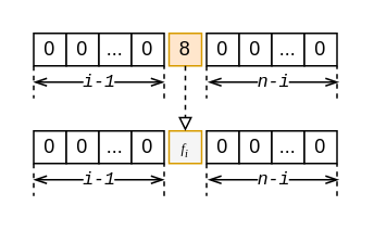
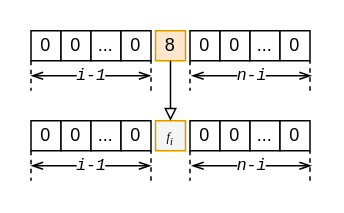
  <mxCell id="0" />
  <mxCell id="1" parent="0" />
  <mxCell id="2" value="0" style="rounded=0;whiteSpace=wrap;html=1;" vertex="1" parent="1"><mxGeometry x="20" y="20" width="20" height="20" as="geometry" /></mxCell>
  <mxCell id="3" value="0" style="rounded=0;whiteSpace=wrap;html=1;" vertex="1" parent="1"><mxGeometry x="40" y="20" width="20" height="20" as="geometry" /></mxCell>
  <mxCell id="4" value="..." style="rounded=0;whiteSpace=wrap;html=1;" vertex="1" parent="1"><mxGeometry x="60" y="20" width="20" height="20" as="geometry" /></mxCell>
  <mxCell id="5" value="0" style="rounded=0;whiteSpace=wrap;html=1;" vertex="1" parent="1"><mxGeometry x="80" y="20" width="20" height="20" as="geometry" /></mxCell>
  <mxCell id="6" value="0" style="rounded=0;whiteSpace=wrap;html=1;" vertex="1" parent="1"><mxGeometry x="126" y="20" width="20" height="20" as="geometry" /></mxCell>
  <mxCell id="7" value="0" style="rounded=0;whiteSpace=wrap;html=1;" vertex="1" parent="1"><mxGeometry x="146" y="20" width="20" height="20" as="geometry" /></mxCell>
  <mxCell id="8" value="..." style="rounded=0;whiteSpace=wrap;html=1;" vertex="1" parent="1"><mxGeometry x="166" y="20" width="20" height="20" as="geometry" /></mxCell>
  <mxCell id="9" value="0" style="rounded=0;whiteSpace=wrap;html=1;" vertex="1" parent="1"><mxGeometry x="186" y="20" width="20" height="20" as="geometry" /></mxCell>
  <mxCell id="10" value="8" style="rounded=0;whiteSpace=wrap;html=1;fillColor=#ffe6cc;strokeColor=#d79b00;" vertex="1" parent="1"><mxGeometry x="103" y="20" width="20" height="20" as="geometry" /></mxCell>
  <mxCell id="11" value="" style="endArrow=none;dashed=1;html=1;entryX=1;entryY=1;entryDx=0;entryDy=0;" edge="1" parent="1" target="5"><mxGeometry width="50" height="50" relative="1" as="geometry"><mxPoint x="100" y="60" as="sourcePoint" /><mxPoint x="240" y="110" as="targetPoint" /></mxGeometry></mxCell>
  <mxCell id="12" value="" style="endArrow=none;dashed=1;html=1;exitX=0;exitY=1;exitDx=0;exitDy=0;" edge="1" parent="1" source="2"><mxGeometry width="50" height="50" relative="1" as="geometry"><mxPoint x="110" y="70" as="sourcePoint" /><mxPoint x="20" y="60" as="targetPoint" /></mxGeometry></mxCell>
  <mxCell id="13" value="" style="endArrow=openThin;startArrow=openThin;html=1;endFill=0;startFill=0;" edge="1" parent="1"><mxGeometry width="50" height="50" relative="1" as="geometry"><mxPoint x="20" y="50" as="sourcePoint" /><mxPoint x="100" y="50" as="targetPoint" /></mxGeometry></mxCell>
  <mxCell id="14" value="&lt;i&gt;&lt;font face=&quot;Courier New&quot;&gt;i-1&lt;/font&gt;&lt;/i&gt;" style="edgeLabel;html=1;align=center;verticalAlign=middle;resizable=0;points=[];" vertex="1" connectable="0" parent="13"><mxGeometry x="-0.021" y="1" relative="1" as="geometry"><mxPoint as="offset" /></mxGeometry></mxCell>
  <mxCell id="15" value="0" style="rounded=0;whiteSpace=wrap;html=1;" vertex="1" parent="1"><mxGeometry x="20" y="80" width="20" height="20" as="geometry" /></mxCell>
  <mxCell id="16" value="0" style="rounded=0;whiteSpace=wrap;html=1;" vertex="1" parent="1"><mxGeometry x="40" y="80" width="20" height="20" as="geometry" /></mxCell>
  <mxCell id="17" value="..." style="rounded=0;whiteSpace=wrap;html=1;" vertex="1" parent="1"><mxGeometry x="60" y="80" width="20" height="20" as="geometry" /></mxCell>
  <mxCell id="18" value="0" style="rounded=0;whiteSpace=wrap;html=1;" vertex="1" parent="1"><mxGeometry x="80" y="80" width="20" height="20" as="geometry" /></mxCell>
  <mxCell id="19" value="0" style="rounded=0;whiteSpace=wrap;html=1;" vertex="1" parent="1"><mxGeometry x="126" y="80" width="20" height="20" as="geometry" /></mxCell>
  <mxCell id="20" value="0" style="rounded=0;whiteSpace=wrap;html=1;" vertex="1" parent="1"><mxGeometry x="146" y="80" width="20" height="20" as="geometry" /></mxCell>
  <mxCell id="21" value="..." style="rounded=0;whiteSpace=wrap;html=1;" vertex="1" parent="1"><mxGeometry x="166" y="80" width="20" height="20" as="geometry" /></mxCell>
  <mxCell id="22" value="0" style="rounded=0;whiteSpace=wrap;html=1;" vertex="1" parent="1"><mxGeometry x="186" y="80" width="20" height="20" as="geometry" /></mxCell>
  <mxCell id="23" value="&lt;span style=&quot;font-size: 8.333px&quot;&gt;&lt;font face=&quot;Times New Roman&quot;&gt;&lt;i&gt;f&lt;sub&gt;i&lt;/sub&gt;&lt;/i&gt;&lt;/font&gt;&lt;/span&gt;" style="rounded=0;whiteSpace=wrap;html=1;fillColor=#f5f5f5;strokeColor=#d79b00;" vertex="1" parent="1"><mxGeometry x="103" y="80" width="20" height="20" as="geometry" /></mxCell>
  <mxCell id="24" value="" style="endArrow=none;dashed=1;html=1;entryX=1;entryY=1;entryDx=0;entryDy=0;" edge="1" parent="1" target="18"><mxGeometry width="50" height="50" relative="1" as="geometry"><mxPoint x="100" y="120" as="sourcePoint" /><mxPoint x="240" y="170" as="targetPoint" /></mxGeometry></mxCell>
  <mxCell id="25" value="" style="endArrow=none;dashed=1;html=1;exitX=0;exitY=1;exitDx=0;exitDy=0;" edge="1" parent="1" source="15"><mxGeometry width="50" height="50" relative="1" as="geometry"><mxPoint x="110" y="130" as="sourcePoint" /><mxPoint x="20" y="120" as="targetPoint" /></mxGeometry></mxCell>
  <mxCell id="26" value="" style="endArrow=openThin;startArrow=openThin;html=1;endFill=0;startFill=0;" edge="1" parent="1"><mxGeometry width="50" height="50" relative="1" as="geometry"><mxPoint x="20" y="110" as="sourcePoint" /><mxPoint x="100" y="110" as="targetPoint" /></mxGeometry></mxCell>
  <mxCell id="27" value="&lt;i&gt;&lt;font face=&quot;Courier New&quot;&gt;i-1&lt;/font&gt;&lt;/i&gt;" style="edgeLabel;html=1;align=center;verticalAlign=middle;resizable=0;points=[];" vertex="1" connectable="0" parent="26"><mxGeometry x="-0.021" y="1" relative="1" as="geometry"><mxPoint as="offset" /></mxGeometry></mxCell>
- <mxCell id="28" value="" style="endArrow=block;html=1;exitX=0.5;exitY=1;exitDx=0;exitDy=0;entryX=0.5;entryY=0;entryDx=0;entryDy=0;endFill=0;dashed=1;" edge="1" parent="1" source="10" target="23"><mxGeometry width="50" height="50" relative="1" as="geometry"><mxPoint x="190" y="150" as="sourcePoint" /><mxPoint x="240" y="100" as="targetPoint" /></mxGeometry></mxCell>
+ <mxCell id="28" value="" style="endArrow=block;html=1;exitX=0.5;exitY=1;exitDx=0;exitDy=0;entryX=0.5;entryY=0;entryDx=0;entryDy=0;endFill=0;dashed=0;" edge="1" parent="1" source="10" target="23"><mxGeometry width="50" height="50" relative="1" as="geometry"><mxPoint x="190" y="150" as="sourcePoint" /><mxPoint x="240" y="100" as="targetPoint" /></mxGeometry></mxCell>
  <mxCell id="29" value="" style="endArrow=none;dashed=1;html=1;entryX=1;entryY=1;entryDx=0;entryDy=0;" edge="1" parent="1"><mxGeometry width="50" height="50" relative="1" as="geometry"><mxPoint x="206" y="120" as="sourcePoint" /><mxPoint x="206" y="100" as="targetPoint" /></mxGeometry></mxCell>
  <mxCell id="30" value="" style="endArrow=none;dashed=1;html=1;exitX=0;exitY=1;exitDx=0;exitDy=0;" edge="1" parent="1" source="19"><mxGeometry width="50" height="50" relative="1" as="geometry"><mxPoint x="20" y="122" as="sourcePoint" /><mxPoint x="126" y="120" as="targetPoint" /></mxGeometry></mxCell>
  <mxCell id="31" value="" style="endArrow=openThin;startArrow=openThin;html=1;endFill=0;startFill=0;" edge="1" parent="1"><mxGeometry width="50" height="50" relative="1" as="geometry"><mxPoint x="127" y="110" as="sourcePoint" /><mxPoint x="207" y="110" as="targetPoint" /></mxGeometry></mxCell>
  <mxCell id="32" value="&lt;i&gt;&lt;font face=&quot;Courier New&quot;&gt;n-i&lt;/font&gt;&lt;/i&gt;" style="edgeLabel;html=1;align=center;verticalAlign=middle;resizable=0;points=[];" vertex="1" connectable="0" parent="31"><mxGeometry x="-0.021" y="1" relative="1" as="geometry"><mxPoint as="offset" /></mxGeometry></mxCell>
  <mxCell id="33" value="" style="endArrow=none;dashed=1;html=1;entryX=1;entryY=1;entryDx=0;entryDy=0;" edge="1" parent="1"><mxGeometry width="50" height="50" relative="1" as="geometry"><mxPoint x="206" y="60" as="sourcePoint" /><mxPoint x="206" y="40" as="targetPoint" /></mxGeometry></mxCell>
  <mxCell id="34" value="" style="endArrow=none;dashed=1;html=1;exitX=0;exitY=1;exitDx=0;exitDy=0;" edge="1" parent="1"><mxGeometry width="50" height="50" relative="1" as="geometry"><mxPoint x="126" y="40" as="sourcePoint" /><mxPoint x="126" y="60" as="targetPoint" /></mxGeometry></mxCell>
  <mxCell id="35" value="" style="endArrow=openThin;startArrow=openThin;html=1;endFill=0;startFill=0;" edge="1" parent="1"><mxGeometry width="50" height="50" relative="1" as="geometry"><mxPoint x="127" y="50" as="sourcePoint" /><mxPoint x="207" y="50" as="targetPoint" /></mxGeometry></mxCell>
  <mxCell id="36" value="&lt;i&gt;&lt;font face=&quot;Courier New&quot;&gt;n-i&lt;/font&gt;&lt;/i&gt;" style="edgeLabel;html=1;align=center;verticalAlign=middle;resizable=0;points=[];" vertex="1" connectable="0" parent="35"><mxGeometry x="-0.021" y="1" relative="1" as="geometry"><mxPoint as="offset" /></mxGeometry></mxCell>
